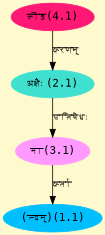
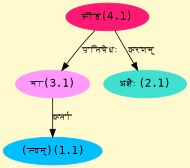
  digraph {
    bgcolor=lemonchiffon1
    compound=true
    fontname="DejaVu Sans Mono"
    rankdir=BT
    node [fontname="DejaVu Sans Mono" style=filled]
    edge [dir=back fontname="DejaVu Sans Mono"]
    n1 [color="#00BFFF" label="(त्वम्)(1.1)"]
    n2 [color="#FF99FF" label="मा(3.1)"]
    n3 [color="#FF1975" label="क्रीड(4.1)"]
    n4 [color="#40E0D0" label="अक्षैः(2.1)"]
    n1 -> n2 [label="कर्ता"]
-   n2 -> n4 [label="प्रतिषेधः"]
+   n2 -> n3 [label="प्रतिषेधः"]
    n4 -> n3 [label="करणम्"]
  }
